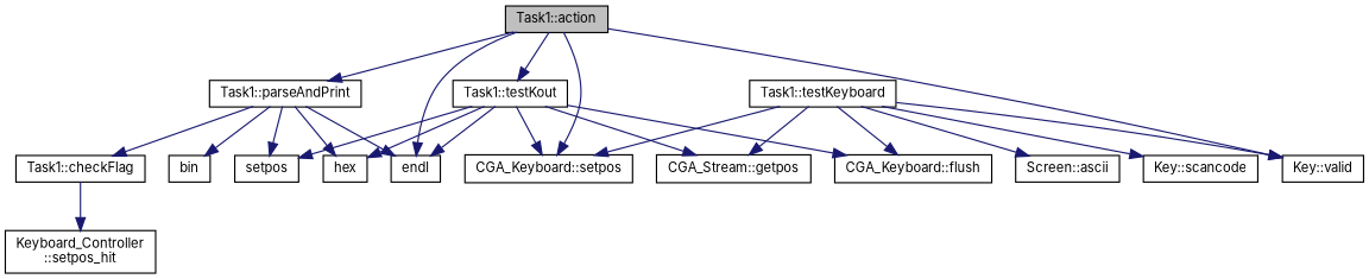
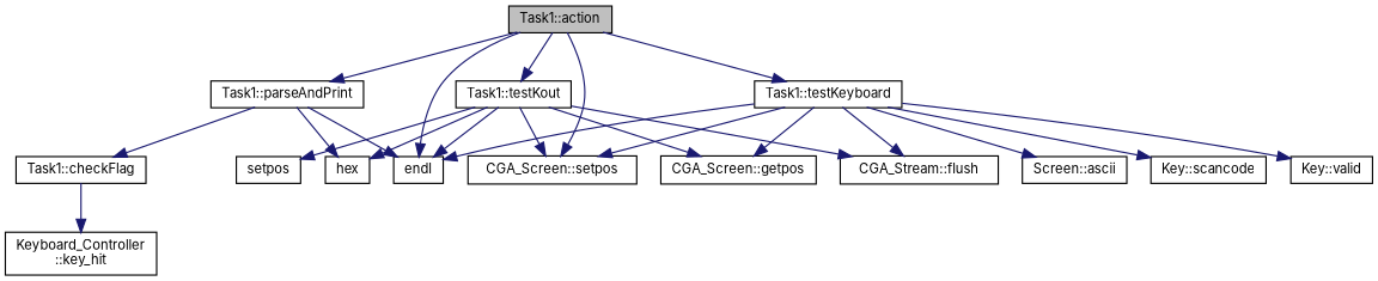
  digraph {
    fontname=Inter
    rankdir=TB
    node [color=black fontname=Inter fontsize=10 shape=record]
    edge [color=midnightblue fontname=Inter fontsize=10 labelfontname=FreeSans labelfontsize=10 style=solid]
    n1 [fillcolor=grey75 fontcolor=black height=0.2 label="Task1::action" style=filled width=0.4]
-   n2 [height=0.2 label="CGA_Keyboard::setpos" width=0.4]
+   n2 [height=0.2 label="CGA_Screen::setpos" width=0.4]
    n3 [height=0.2 label=endl width=0.4]
    n4 [height=0.2 label="Task1::testKout" width=0.4]
    n5 [height=0.2 label="Task1::parseAndPrint" width=0.4]
    n6 [height=0.2 label="Task1::testKeyboard" width=0.4]
-   n7 [height=0.2 label="CGA_Stream::getpos" width=0.4]
-   n8 [height=0.2 label="CGA_Keyboard::flush" width=0.4]
+   n7 [height=0.2 label="CGA_Screen::getpos" width=0.4]
+   n8 [height=0.2 label="CGA_Stream::flush" width=0.4]
    n9 [height=0.2 label=setpos width=0.4]
    n10 [height=0.2 label=hex width=0.4]
-   n11 [height=0.2 label=bin width=0.4]
    n12 [height=0.2 label="Task1::checkFlag" width=0.4]
    n13 [height=0.2 label="Key::valid" width=0.4]
    n14 [height=0.2 label="Screen::ascii" width=0.4]
    n15 [height=0.2 label="Key::scancode" width=0.4]
-   n16 [height=0.2 label="Keyboard_Controller\l::setpos_hit" width=0.4]
+   n16 [height=0.2 label="Keyboard_Controller\l::key_hit" width=0.4]
    n1 -> n2
    n1 -> n3
    n1 -> n4
    n1 -> n5
-   n1 -> n13
+   n1 -> n6
    n4 -> n2
    n4 -> n3
    n4 -> n7
    n4 -> n8
    n4 -> n9
    n4 -> n10
    n5 -> n3
-   n5 -> n9
    n5 -> n10
-   n5 -> n11
    n5 -> n12
    n6 -> n2
+   n6 -> n3
    n6 -> n7
    n6 -> n8
    n6 -> n13
    n6 -> n14
    n6 -> n15
    n12 -> n16
  }
